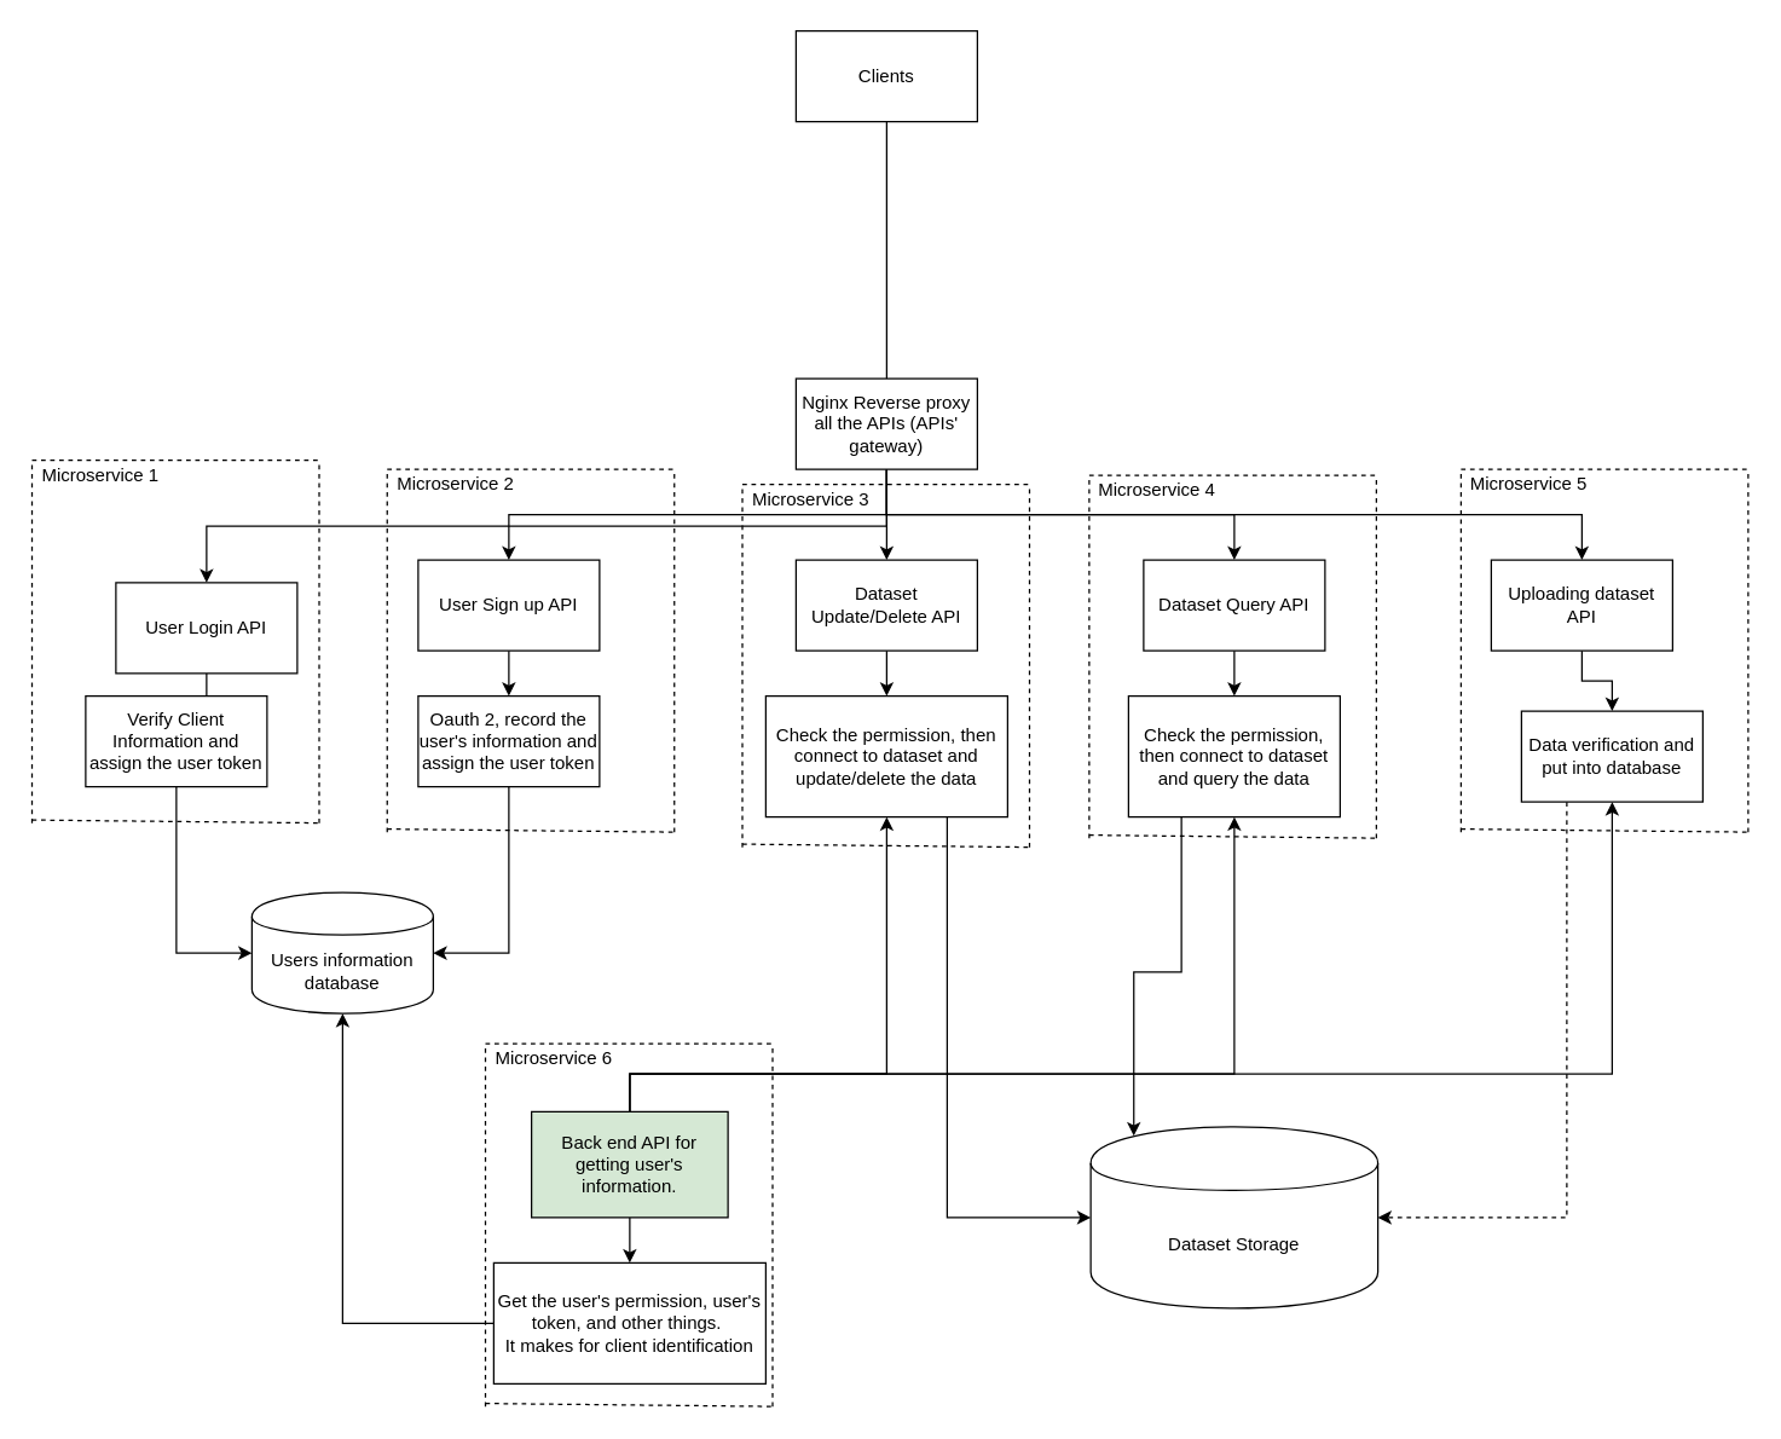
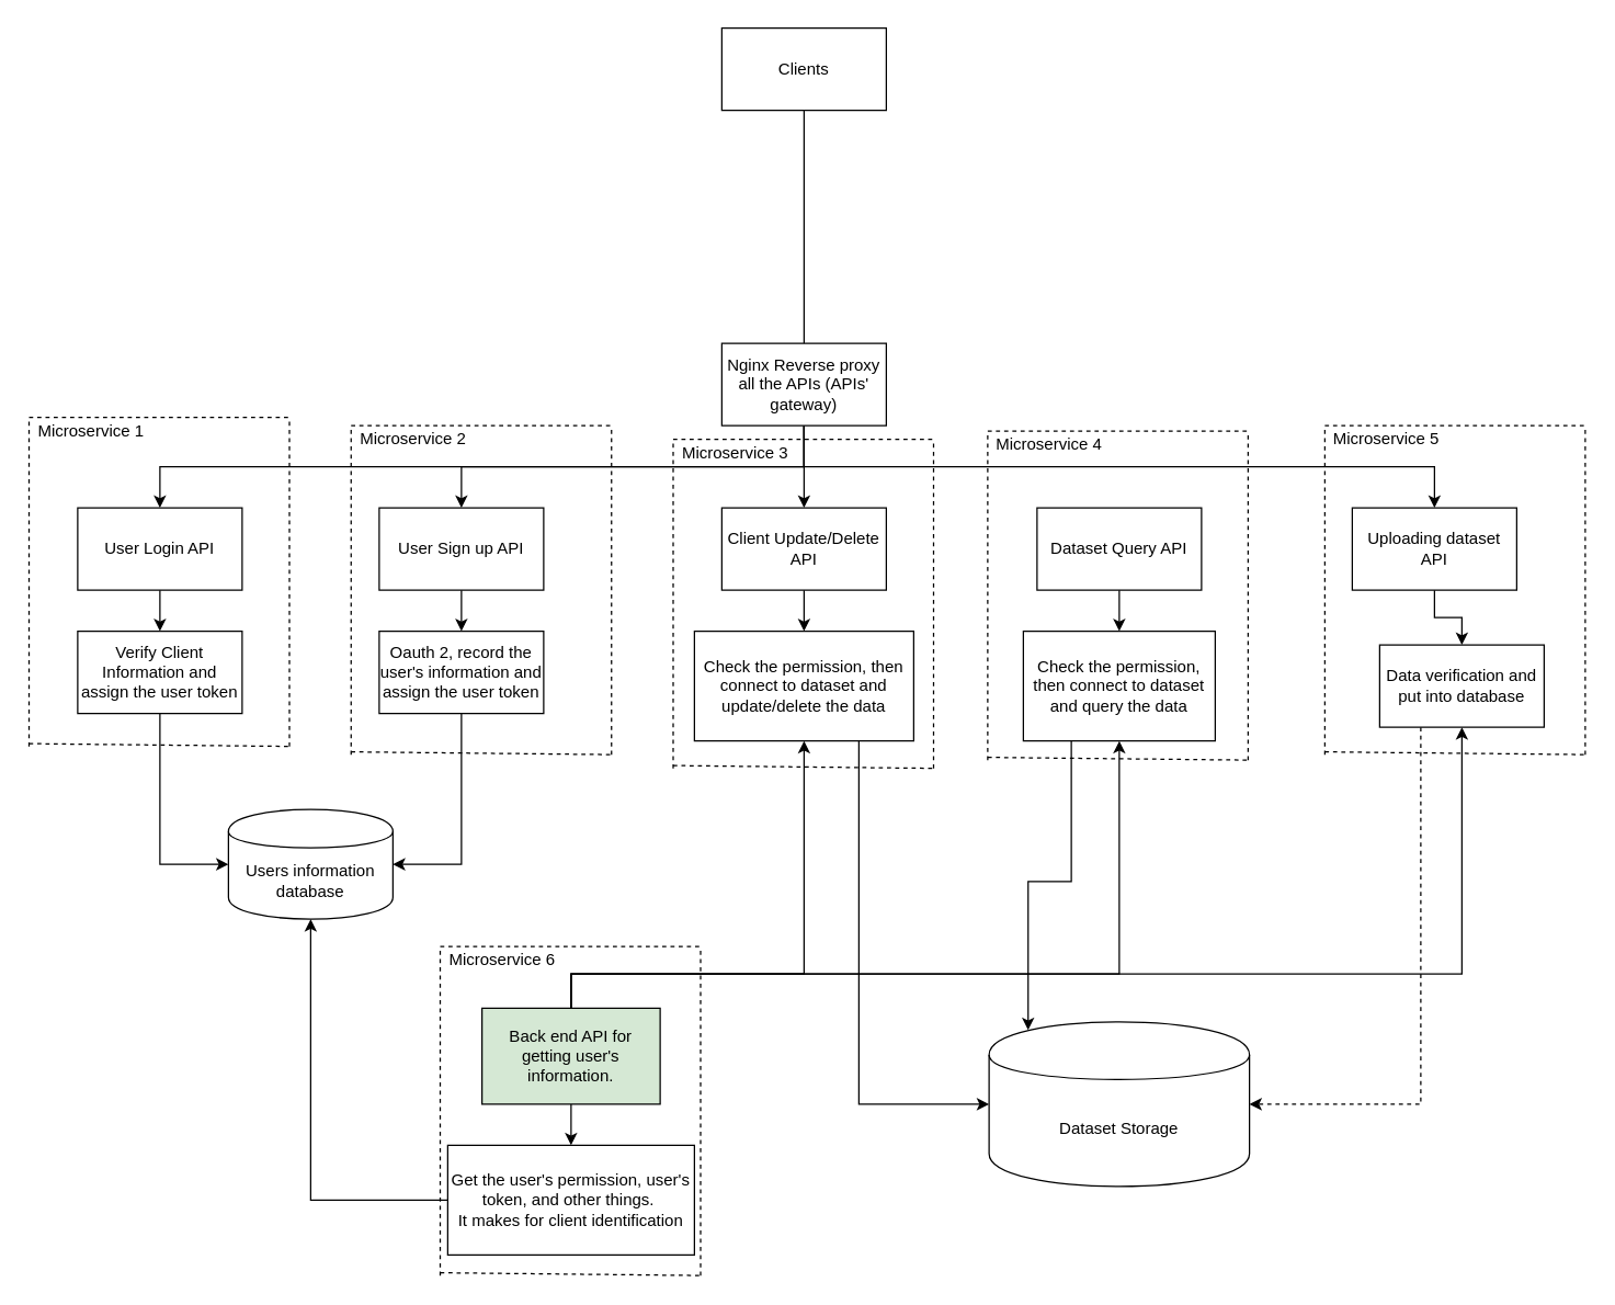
  <mxCell id="0" />
  <mxCell id="1" parent="0" />
  <mxCell id="2" style="edgeStyle=orthogonalEdgeStyle;rounded=0;orthogonalLoop=1;jettySize=auto;html=1;exitX=0.5;exitY=1;exitDx=0;exitDy=0;endArrow=none;" edge="1" parent="1" source="3" target="21"><mxGeometry relative="1" as="geometry" /></mxCell>
  <mxCell id="3" value="Clients" style="rounded=0;whiteSpace=wrap;html=1;" vertex="1" parent="1"><mxGeometry x="526" y="20" width="120" height="60" as="geometry" /></mxCell>
  <mxCell id="4" style="edgeStyle=orthogonalEdgeStyle;rounded=0;orthogonalLoop=1;jettySize=auto;html=1;exitX=0.5;exitY=1;exitDx=0;exitDy=0;" edge="1" parent="1" source="5" target="38"><mxGeometry relative="1" as="geometry" /></mxCell>
  <mxCell id="5" value="Uploading dataset API" style="rounded=0;whiteSpace=wrap;html=1;" vertex="1" parent="1"><mxGeometry x="986" y="370" width="120" height="60" as="geometry" /></mxCell>
  <mxCell id="6" value="Dataset Storage" style="shape=cylinder;whiteSpace=wrap;html=1;boundedLbl=1;backgroundOutline=1;" vertex="1" parent="1"><mxGeometry x="721" y="745" width="190" height="120" as="geometry" /></mxCell>
  <mxCell id="7" style="edgeStyle=orthogonalEdgeStyle;rounded=0;orthogonalLoop=1;jettySize=auto;html=1;exitX=0.5;exitY=1;exitDx=0;exitDy=0;entryX=0.5;entryY=0;entryDx=0;entryDy=0;" edge="1" parent="1" source="8" target="29"><mxGeometry relative="1" as="geometry" /></mxCell>
  <mxCell id="8" value="Dataset Query API" style="rounded=0;whiteSpace=wrap;html=1;" vertex="1" parent="1"><mxGeometry x="756" y="370" width="120" height="60" as="geometry" /></mxCell>
  <mxCell id="9" style="edgeStyle=orthogonalEdgeStyle;rounded=0;orthogonalLoop=1;jettySize=auto;html=1;exitX=0.5;exitY=1;exitDx=0;exitDy=0;" edge="1" parent="1" source="10" target="23"><mxGeometry relative="1" as="geometry" /></mxCell>
- <mxCell id="10" value="User Login API" style="rounded=0;whiteSpace=wrap;html=1;" vertex="1" parent="1"><mxGeometry x="76" y="385" width="120" height="60" as="geometry" /></mxCell>
+ <mxCell id="10" value="User Login API" style="rounded=0;whiteSpace=wrap;html=1;" vertex="1" parent="1"><mxGeometry x="56" y="370" width="120" height="60" as="geometry" /></mxCell>
  <mxCell id="11" value="Users information database" style="shape=cylinder;whiteSpace=wrap;html=1;boundedLbl=1;backgroundOutline=1;" vertex="1" parent="1"><mxGeometry x="166" y="590" width="120" height="80" as="geometry" /></mxCell>
  <mxCell id="12" style="edgeStyle=orthogonalEdgeStyle;rounded=0;orthogonalLoop=1;jettySize=auto;html=1;exitX=0.5;exitY=1;exitDx=0;exitDy=0;entryX=0.5;entryY=0;entryDx=0;entryDy=0;" edge="1" parent="1" source="13" target="27"><mxGeometry relative="1" as="geometry" /></mxCell>
- <mxCell id="13" value="Dataset Update/Delete API" style="rounded=0;whiteSpace=wrap;html=1;" vertex="1" parent="1"><mxGeometry x="526" y="370" width="120" height="60" as="geometry" /></mxCell>
+ <mxCell id="13" value="Client Update/Delete API" style="rounded=0;whiteSpace=wrap;html=1;" vertex="1" parent="1"><mxGeometry x="526" y="370" width="120" height="60" as="geometry" /></mxCell>
  <mxCell id="14" style="edgeStyle=orthogonalEdgeStyle;rounded=0;orthogonalLoop=1;jettySize=auto;html=1;exitX=0.5;exitY=1;exitDx=0;exitDy=0;entryX=0.5;entryY=0;entryDx=0;entryDy=0;" edge="1" parent="1" source="15" target="25"><mxGeometry relative="1" as="geometry" /></mxCell>
  <mxCell id="15" value="User Sign up API" style="rounded=0;whiteSpace=wrap;html=1;" vertex="1" parent="1"><mxGeometry x="276" y="370" width="120" height="60" as="geometry" /></mxCell>
  <mxCell id="16" style="edgeStyle=orthogonalEdgeStyle;rounded=0;orthogonalLoop=1;jettySize=auto;html=1;exitX=0.5;exitY=1;exitDx=0;exitDy=0;entryX=0.5;entryY=0;entryDx=0;entryDy=0;" edge="1" parent="1" source="21" target="13"><mxGeometry relative="1" as="geometry" /></mxCell>
- <mxCell id="17" style="edgeStyle=orthogonalEdgeStyle;rounded=0;orthogonalLoop=1;jettySize=auto;html=1;exitX=0.5;exitY=1;exitDx=0;exitDy=0;entryX=0.5;entryY=0;entryDx=0;entryDy=0;" edge="1" parent="1" source="21" target="8"><mxGeometry relative="1" as="geometry" /></mxCell>
  <mxCell id="18" style="edgeStyle=orthogonalEdgeStyle;rounded=0;orthogonalLoop=1;jettySize=auto;html=1;exitX=0.5;exitY=1;exitDx=0;exitDy=0;entryX=0.5;entryY=0;entryDx=0;entryDy=0;" edge="1" parent="1" source="21" target="5"><mxGeometry relative="1" as="geometry" /></mxCell>
  <mxCell id="19" style="edgeStyle=orthogonalEdgeStyle;rounded=0;orthogonalLoop=1;jettySize=auto;html=1;exitX=0.5;exitY=1;exitDx=0;exitDy=0;entryX=0.5;entryY=0;entryDx=0;entryDy=0;" edge="1" parent="1" source="21" target="15"><mxGeometry relative="1" as="geometry" /></mxCell>
  <mxCell id="20" style="edgeStyle=orthogonalEdgeStyle;rounded=0;orthogonalLoop=1;jettySize=auto;html=1;exitX=0.5;exitY=1;exitDx=0;exitDy=0;entryX=0.5;entryY=0;entryDx=0;entryDy=0;" edge="1" parent="1" source="21" target="10"><mxGeometry relative="1" as="geometry" /></mxCell>
  <mxCell id="21" value="Nginx&amp;nbsp;Reverse proxy all the APIs (APIs' gateway)" style="rounded=0;whiteSpace=wrap;html=1;" vertex="1" parent="1"><mxGeometry x="526" y="250" width="120" height="60" as="geometry" /></mxCell>
  <mxCell id="22" style="edgeStyle=orthogonalEdgeStyle;rounded=0;orthogonalLoop=1;jettySize=auto;html=1;exitX=0.5;exitY=1;exitDx=0;exitDy=0;entryX=0;entryY=0.5;entryDx=0;entryDy=0;" edge="1" parent="1" source="23" target="11"><mxGeometry relative="1" as="geometry" /></mxCell>
  <mxCell id="23" value="Verify Client Information and assign the user token" style="rounded=0;whiteSpace=wrap;html=1;" vertex="1" parent="1"><mxGeometry x="56" y="460" width="120" height="60" as="geometry" /></mxCell>
  <mxCell id="24" style="edgeStyle=orthogonalEdgeStyle;rounded=0;orthogonalLoop=1;jettySize=auto;html=1;exitX=0.5;exitY=1;exitDx=0;exitDy=0;entryX=1;entryY=0.5;entryDx=0;entryDy=0;" edge="1" parent="1" source="25" target="11"><mxGeometry relative="1" as="geometry" /></mxCell>
  <mxCell id="25" value="Oauth 2, record the user's information and assign the user token" style="rounded=0;whiteSpace=wrap;html=1;" vertex="1" parent="1"><mxGeometry x="276" y="460" width="120" height="60" as="geometry" /></mxCell>
  <mxCell id="26" style="edgeStyle=orthogonalEdgeStyle;rounded=0;orthogonalLoop=1;jettySize=auto;html=1;exitX=0.75;exitY=1;exitDx=0;exitDy=0;entryX=0;entryY=0.5;entryDx=0;entryDy=0;" edge="1" parent="1" source="27" target="6"><mxGeometry relative="1" as="geometry" /></mxCell>
  <mxCell id="27" value="Check the p&lt;span&gt;ermission, then connect to dataset and update/delete the data&lt;/span&gt;" style="rounded=0;whiteSpace=wrap;html=1;" vertex="1" parent="1"><mxGeometry x="506" y="460" width="160" height="80" as="geometry" /></mxCell>
  <mxCell id="28" style="edgeStyle=orthogonalEdgeStyle;rounded=0;orthogonalLoop=1;jettySize=auto;html=1;exitX=0.25;exitY=1;exitDx=0;exitDy=0;entryX=0.15;entryY=0.05;entryDx=0;entryDy=0;entryPerimeter=0;" edge="1" parent="1" source="29" target="6"><mxGeometry relative="1" as="geometry" /></mxCell>
  <mxCell id="29" value="Check the permission, then connect to dataset and query the data" style="rounded=0;whiteSpace=wrap;html=1;" vertex="1" parent="1"><mxGeometry x="746" y="460" width="140" height="80" as="geometry" /></mxCell>
  <mxCell id="30" style="edgeStyle=orthogonalEdgeStyle;rounded=0;orthogonalLoop=1;jettySize=auto;html=1;exitX=0.5;exitY=1;exitDx=0;exitDy=0;entryX=0.5;entryY=0;entryDx=0;entryDy=0;" edge="1" parent="1" source="34" target="36"><mxGeometry relative="1" as="geometry" /></mxCell>
  <mxCell id="31" style="edgeStyle=orthogonalEdgeStyle;rounded=0;orthogonalLoop=1;jettySize=auto;html=1;exitX=0.5;exitY=0;exitDx=0;exitDy=0;" edge="1" parent="1" source="34" target="27"><mxGeometry relative="1" as="geometry"><Array as="points"><mxPoint x="416" y="710" /><mxPoint x="586" y="710" /></Array></mxGeometry></mxCell>
  <mxCell id="32" style="edgeStyle=orthogonalEdgeStyle;rounded=0;orthogonalLoop=1;jettySize=auto;html=1;exitX=0.5;exitY=0;exitDx=0;exitDy=0;entryX=0.5;entryY=1;entryDx=0;entryDy=0;" edge="1" parent="1" source="34" target="29"><mxGeometry relative="1" as="geometry"><Array as="points"><mxPoint x="416" y="710" /><mxPoint x="816" y="710" /></Array></mxGeometry></mxCell>
  <mxCell id="33" style="edgeStyle=orthogonalEdgeStyle;rounded=0;orthogonalLoop=1;jettySize=auto;html=1;exitX=0.5;exitY=0;exitDx=0;exitDy=0;entryX=0.5;entryY=1;entryDx=0;entryDy=0;" edge="1" parent="1" source="34" target="38"><mxGeometry relative="1" as="geometry"><Array as="points"><mxPoint x="416" y="710" /><mxPoint x="1066" y="710" /></Array></mxGeometry></mxCell>
  <mxCell id="34" value="Back end API for getting user's information." style="rounded=0;whiteSpace=wrap;html=1;fillColor=#d5e8d4;" vertex="1" parent="1"><mxGeometry x="351" y="735" width="130" height="70" as="geometry" /></mxCell>
  <mxCell id="35" style="edgeStyle=orthogonalEdgeStyle;rounded=0;orthogonalLoop=1;jettySize=auto;html=1;exitX=0;exitY=0.5;exitDx=0;exitDy=0;entryX=0.5;entryY=1;entryDx=0;entryDy=0;" edge="1" parent="1" source="36" target="11"><mxGeometry relative="1" as="geometry" /></mxCell>
  <mxCell id="36" value="Get the user's permission, user's token, and other things.&amp;nbsp;&lt;br&gt;It makes for client identification&lt;br&gt;" style="rounded=0;whiteSpace=wrap;html=1;" vertex="1" parent="1"><mxGeometry x="326" y="835" width="180" height="80" as="geometry" /></mxCell>
  <mxCell id="37" style="edgeStyle=orthogonalEdgeStyle;rounded=0;orthogonalLoop=1;jettySize=auto;html=1;exitX=0.25;exitY=1;exitDx=0;exitDy=0;entryX=1;entryY=0.5;entryDx=0;entryDy=0;dashed=1;" edge="1" parent="1" source="38" target="6"><mxGeometry relative="1" as="geometry" /></mxCell>
  <mxCell id="38" value="&lt;span&gt;Data verification and put into database&lt;/span&gt;" style="rounded=0;whiteSpace=wrap;html=1;" vertex="1" parent="1"><mxGeometry x="1006" y="470" width="120" height="60" as="geometry" /></mxCell>
  <mxCell id="39" value="" style="endArrow=none;dashed=1;html=1;" edge="1" parent="1"><mxGeometry width="50" height="50" relative="1" as="geometry"><mxPoint x="20.5" y="304" as="sourcePoint" /><mxPoint x="210.5" y="304" as="targetPoint" /></mxGeometry></mxCell>
  <mxCell id="40" value="" style="endArrow=none;dashed=1;html=1;" edge="1" parent="1"><mxGeometry width="50" height="50" relative="1" as="geometry"><mxPoint x="210.5" y="544" as="sourcePoint" /><mxPoint x="210.5" y="304" as="targetPoint" /></mxGeometry></mxCell>
  <mxCell id="41" value="" style="endArrow=none;dashed=1;html=1;" edge="1" parent="1"><mxGeometry width="50" height="50" relative="1" as="geometry"><mxPoint x="20.5" y="544" as="sourcePoint" /><mxPoint x="20.5" y="304" as="targetPoint" /></mxGeometry></mxCell>
  <mxCell id="42" value="" style="endArrow=none;dashed=1;html=1;" edge="1" parent="1"><mxGeometry width="50" height="50" relative="1" as="geometry"><mxPoint x="20.5" y="542" as="sourcePoint" /><mxPoint x="210.5" y="544" as="targetPoint" /></mxGeometry></mxCell>
  <mxCell id="43" value="Microservice 1" style="text;html=1;strokeColor=none;fillColor=none;align=center;verticalAlign=middle;whiteSpace=wrap;rounded=0;" vertex="1" parent="1"><mxGeometry x="20.5" y="304" width="90" height="20" as="geometry" /></mxCell>
  <mxCell id="44" value="" style="endArrow=none;dashed=1;html=1;" edge="1" parent="1"><mxGeometry width="50" height="50" relative="1" as="geometry"><mxPoint x="255.5" y="310" as="sourcePoint" /><mxPoint x="445.5" y="310" as="targetPoint" /></mxGeometry></mxCell>
  <mxCell id="45" value="" style="endArrow=none;dashed=1;html=1;" edge="1" parent="1"><mxGeometry width="50" height="50" relative="1" as="geometry"><mxPoint x="445.5" y="550" as="sourcePoint" /><mxPoint x="445.5" y="310" as="targetPoint" /></mxGeometry></mxCell>
  <mxCell id="46" value="" style="endArrow=none;dashed=1;html=1;" edge="1" parent="1"><mxGeometry width="50" height="50" relative="1" as="geometry"><mxPoint x="255.5" y="550" as="sourcePoint" /><mxPoint x="255.5" y="310" as="targetPoint" /></mxGeometry></mxCell>
  <mxCell id="47" value="" style="endArrow=none;dashed=1;html=1;" edge="1" parent="1"><mxGeometry width="50" height="50" relative="1" as="geometry"><mxPoint x="255.5" y="548" as="sourcePoint" /><mxPoint x="445.5" y="550" as="targetPoint" /></mxGeometry></mxCell>
  <mxCell id="48" value="Microservice 2" style="text;html=1;strokeColor=none;fillColor=none;align=center;verticalAlign=middle;whiteSpace=wrap;rounded=0;" vertex="1" parent="1"><mxGeometry x="255.5" y="310" width="90" height="20" as="geometry" /></mxCell>
  <mxCell id="49" value="" style="endArrow=none;dashed=1;html=1;" edge="1" parent="1"><mxGeometry width="50" height="50" relative="1" as="geometry"><mxPoint x="490.5" y="320" as="sourcePoint" /><mxPoint x="680.5" y="320" as="targetPoint" /></mxGeometry></mxCell>
  <mxCell id="50" value="" style="endArrow=none;dashed=1;html=1;" edge="1" parent="1"><mxGeometry width="50" height="50" relative="1" as="geometry"><mxPoint x="680.5" y="560" as="sourcePoint" /><mxPoint x="680.5" y="320" as="targetPoint" /></mxGeometry></mxCell>
  <mxCell id="51" value="" style="endArrow=none;dashed=1;html=1;" edge="1" parent="1"><mxGeometry width="50" height="50" relative="1" as="geometry"><mxPoint x="490.5" y="560" as="sourcePoint" /><mxPoint x="490.5" y="320" as="targetPoint" /></mxGeometry></mxCell>
  <mxCell id="52" value="" style="endArrow=none;dashed=1;html=1;" edge="1" parent="1"><mxGeometry width="50" height="50" relative="1" as="geometry"><mxPoint x="490.5" y="558" as="sourcePoint" /><mxPoint x="680.5" y="560" as="targetPoint" /></mxGeometry></mxCell>
  <mxCell id="53" value="Microservice 3" style="text;html=1;strokeColor=none;fillColor=none;align=center;verticalAlign=middle;whiteSpace=wrap;rounded=0;" vertex="1" parent="1"><mxGeometry x="490.5" y="320" width="90" height="20" as="geometry" /></mxCell>
  <mxCell id="54" value="" style="endArrow=none;dashed=1;html=1;" edge="1" parent="1"><mxGeometry width="50" height="50" relative="1" as="geometry"><mxPoint x="720" y="314" as="sourcePoint" /><mxPoint x="910" y="314" as="targetPoint" /></mxGeometry></mxCell>
  <mxCell id="55" value="" style="endArrow=none;dashed=1;html=1;" edge="1" parent="1"><mxGeometry width="50" height="50" relative="1" as="geometry"><mxPoint x="910" y="554" as="sourcePoint" /><mxPoint x="910" y="314" as="targetPoint" /></mxGeometry></mxCell>
  <mxCell id="56" value="" style="endArrow=none;dashed=1;html=1;" edge="1" parent="1"><mxGeometry width="50" height="50" relative="1" as="geometry"><mxPoint x="720" y="554" as="sourcePoint" /><mxPoint x="720" y="314" as="targetPoint" /></mxGeometry></mxCell>
  <mxCell id="57" value="" style="endArrow=none;dashed=1;html=1;" edge="1" parent="1"><mxGeometry width="50" height="50" relative="1" as="geometry"><mxPoint x="720" y="552" as="sourcePoint" /><mxPoint x="910" y="554" as="targetPoint" /></mxGeometry></mxCell>
  <mxCell id="58" value="Microservice 4" style="text;html=1;strokeColor=none;fillColor=none;align=center;verticalAlign=middle;whiteSpace=wrap;rounded=0;" vertex="1" parent="1"><mxGeometry x="720" y="314" width="90" height="20" as="geometry" /></mxCell>
  <mxCell id="59" value="" style="endArrow=none;dashed=1;html=1;" edge="1" parent="1"><mxGeometry width="50" height="50" relative="1" as="geometry"><mxPoint x="966" y="310" as="sourcePoint" /><mxPoint x="1156" y="310" as="targetPoint" /></mxGeometry></mxCell>
  <mxCell id="60" value="" style="endArrow=none;dashed=1;html=1;" edge="1" parent="1"><mxGeometry width="50" height="50" relative="1" as="geometry"><mxPoint x="1156" y="550" as="sourcePoint" /><mxPoint x="1156" y="310" as="targetPoint" /></mxGeometry></mxCell>
  <mxCell id="61" value="" style="endArrow=none;dashed=1;html=1;" edge="1" parent="1"><mxGeometry width="50" height="50" relative="1" as="geometry"><mxPoint x="966" y="550" as="sourcePoint" /><mxPoint x="966" y="310" as="targetPoint" /></mxGeometry></mxCell>
  <mxCell id="62" value="" style="endArrow=none;dashed=1;html=1;" edge="1" parent="1"><mxGeometry width="50" height="50" relative="1" as="geometry"><mxPoint x="966" y="548" as="sourcePoint" /><mxPoint x="1156" y="550" as="targetPoint" /></mxGeometry></mxCell>
  <mxCell id="63" value="Microservice 5" style="text;html=1;strokeColor=none;fillColor=none;align=center;verticalAlign=middle;whiteSpace=wrap;rounded=0;" vertex="1" parent="1"><mxGeometry x="966" y="310" width="90" height="20" as="geometry" /></mxCell>
  <mxCell id="64" value="" style="endArrow=none;dashed=1;html=1;" edge="1" parent="1"><mxGeometry width="50" height="50" relative="1" as="geometry"><mxPoint x="320.5" y="690" as="sourcePoint" /><mxPoint x="510.5" y="690" as="targetPoint" /></mxGeometry></mxCell>
  <mxCell id="65" value="" style="endArrow=none;dashed=1;html=1;" edge="1" parent="1"><mxGeometry width="50" height="50" relative="1" as="geometry"><mxPoint x="510.5" y="930" as="sourcePoint" /><mxPoint x="510.5" y="690" as="targetPoint" /></mxGeometry></mxCell>
  <mxCell id="66" value="" style="endArrow=none;dashed=1;html=1;" edge="1" parent="1"><mxGeometry width="50" height="50" relative="1" as="geometry"><mxPoint x="320.5" y="930" as="sourcePoint" /><mxPoint x="320.5" y="690" as="targetPoint" /></mxGeometry></mxCell>
  <mxCell id="67" value="" style="endArrow=none;dashed=1;html=1;" edge="1" parent="1"><mxGeometry width="50" height="50" relative="1" as="geometry"><mxPoint x="320.5" y="928" as="sourcePoint" /><mxPoint x="510.5" y="930" as="targetPoint" /></mxGeometry></mxCell>
  <mxCell id="68" value="Microservice 6" style="text;html=1;strokeColor=none;fillColor=none;align=center;verticalAlign=middle;whiteSpace=wrap;rounded=0;" vertex="1" parent="1"><mxGeometry x="320.5" y="690" width="90" height="20" as="geometry" /></mxCell>
